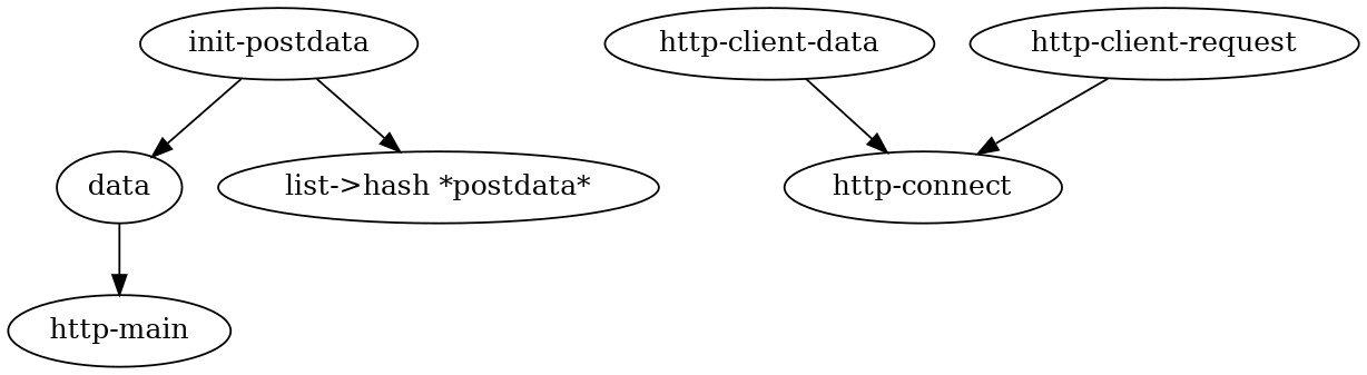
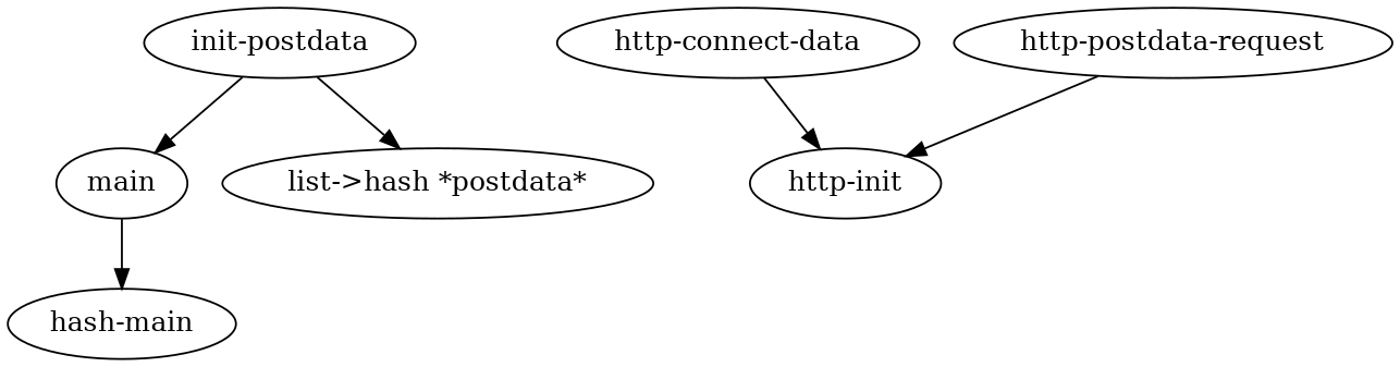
  digraph {
-   main [label=data]
-   "http-main"
+   main
+   "http-main" [label="hash-main"]
    "init-postdata"
    "list->hash *postdata*"
-   "http-connect-data" [label="http-client-data"]
-   "http-connect"
-   "http-client-request"
+   "http-connect-data"
+   "http-connect" [label="http-init"]
+   "http-client-request" [label="http-postdata-request"]
    main -> "http-main"
    "init-postdata" -> main
    "init-postdata" -> "list->hash *postdata*"
    "http-connect-data" -> "http-connect"
    "http-client-request" -> "http-connect"
  }
